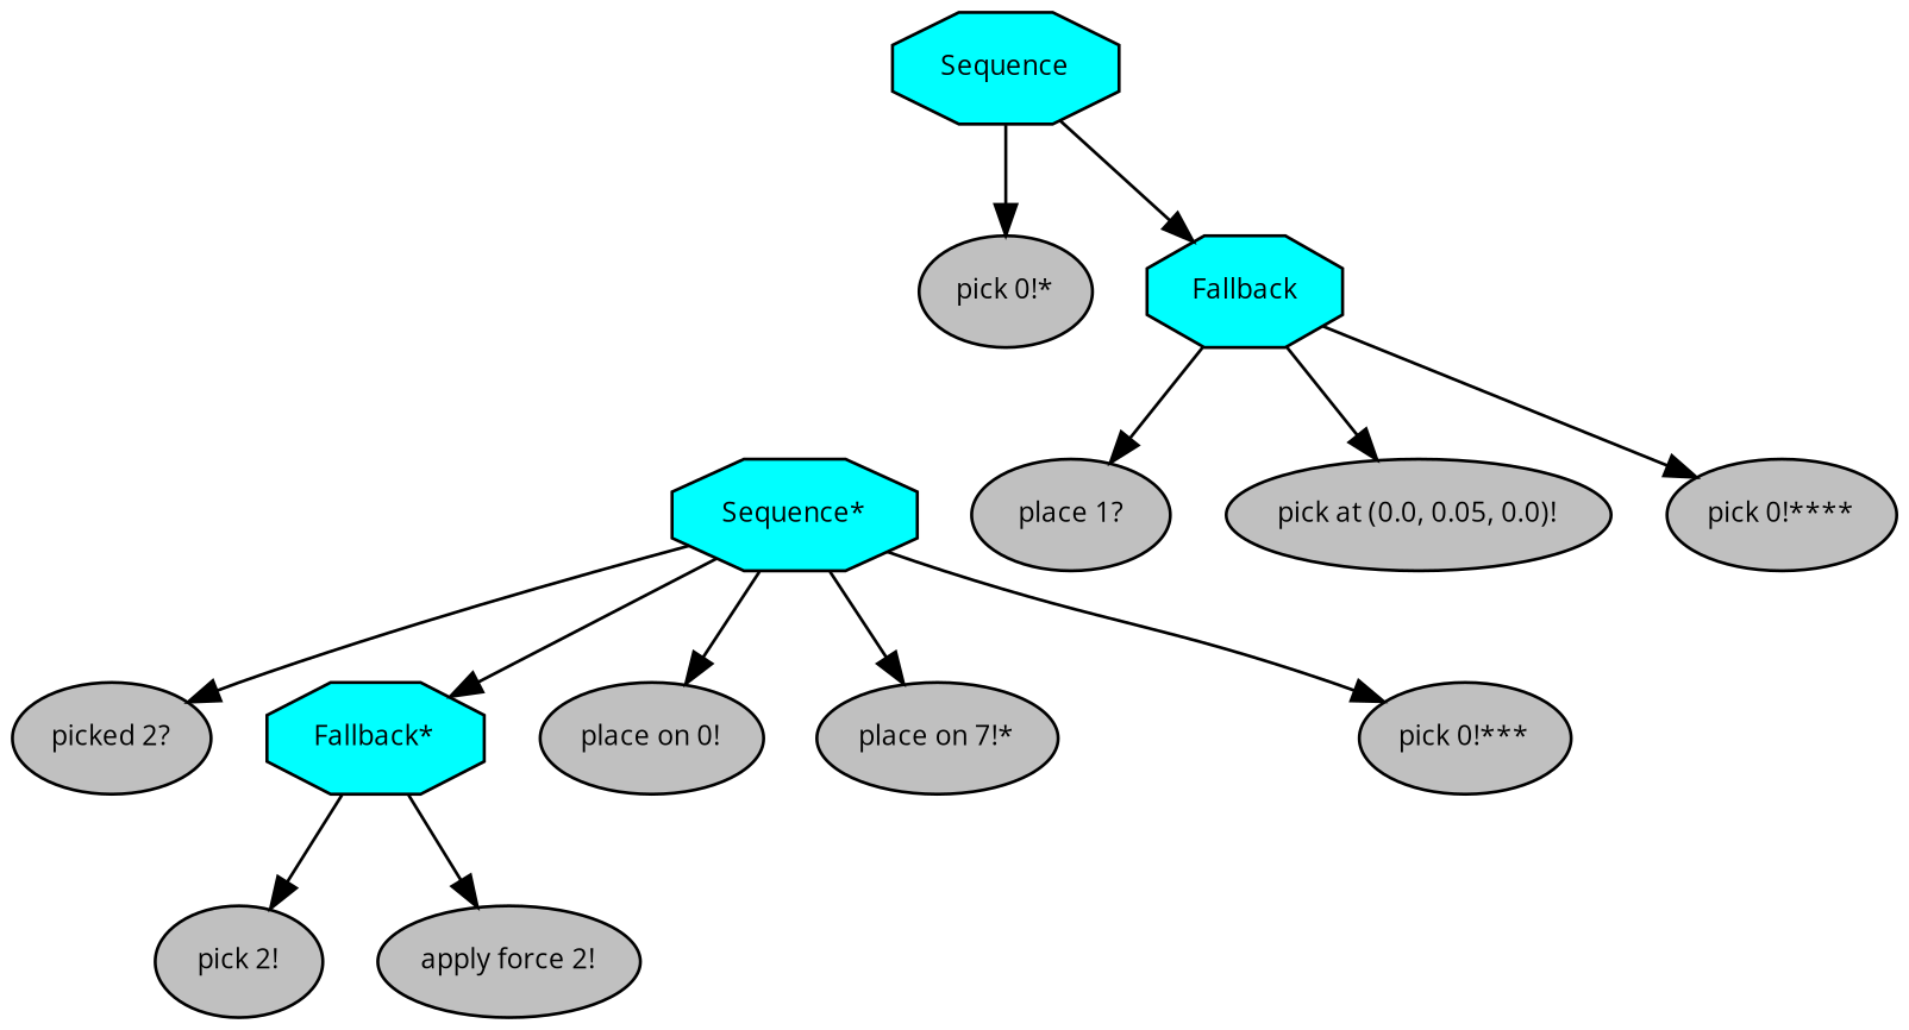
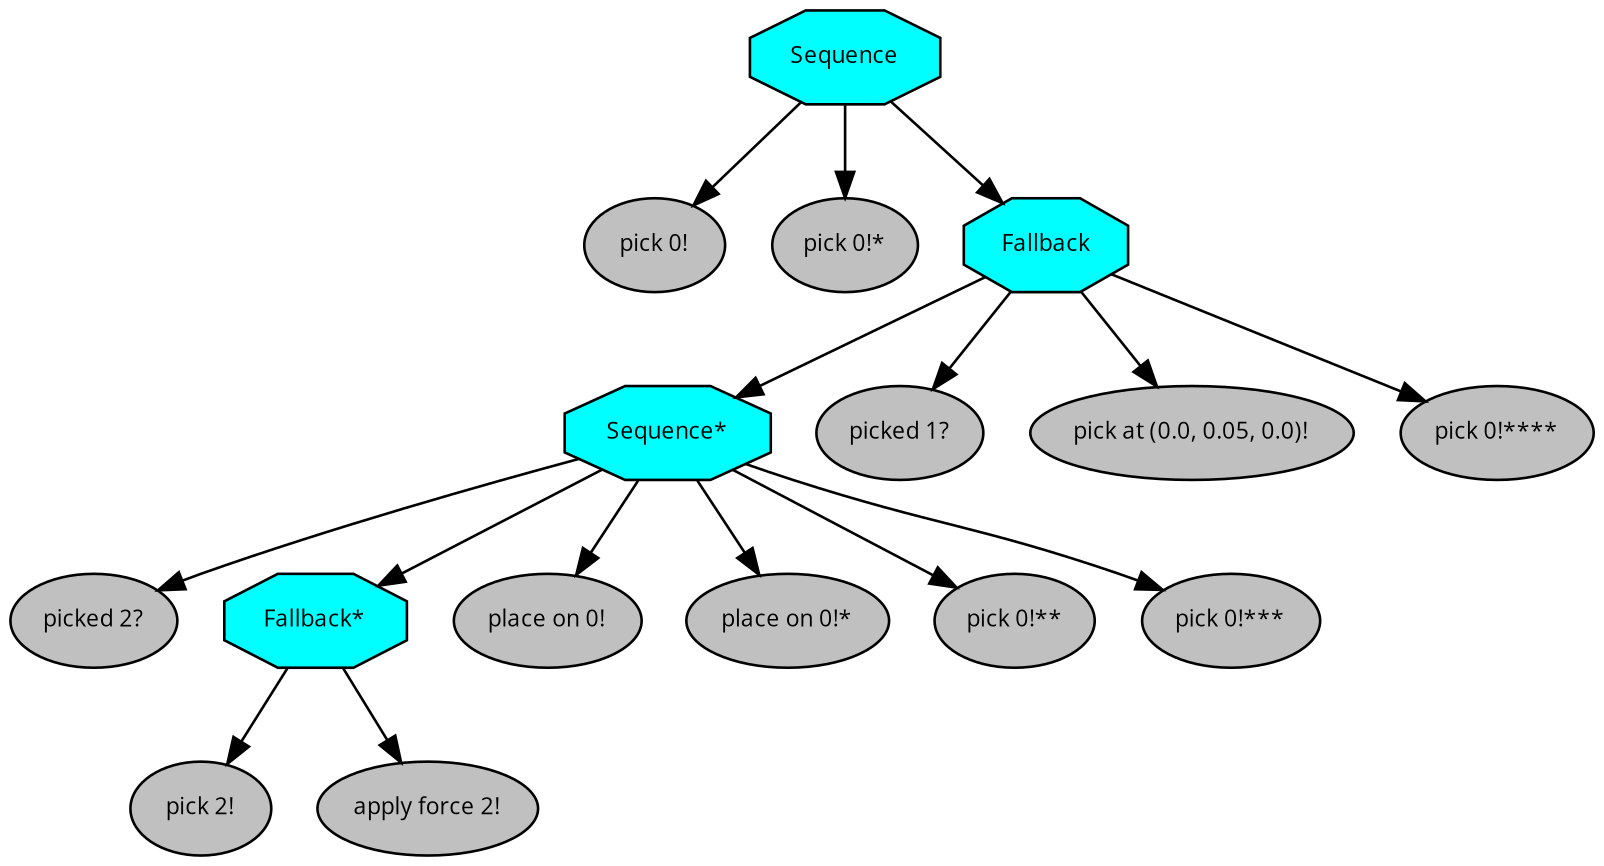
  digraph {
    fontname="Open Sans"
    ordering=out
    node [fillcolor=gray fontcolor=black fontname="Open Sans" fontsize=9 shape=ellipse style=filled]
    edge [fontname="Open Sans"]
    n1 [fillcolor=cyan label=Sequence shape=octagon]
+   n2 [label="pick 0!"]
    n3 [label="pick 0!*"]
    n4 [fillcolor=cyan label=Fallback shape=octagon]
    n5 [fillcolor=cyan label="Sequence*" shape=octagon]
-   n6 [label="place 1?"]
+   n6 [label="picked 1?"]
    n7 [label="pick at (0.0, 0.05, 0.0)!"]
    n8 [label="pick 0!****"]
    n9 [label="picked 2?"]
    n10 [fillcolor=cyan label="Fallback*" shape=octagon]
    n11 [label="place on 0!"]
-   n12 [label="place on 7!*"]
+   n12 [label="place on 0!*"]
+   n13 [label="pick 0!**"]
    n14 [label="pick 0!***"]
    n15 [label="pick 2!"]
    n16 [label="apply force 2!"]
+   n1 -> n2
    n1 -> n3
    n1 -> n4
+   n4 -> n5
    n4 -> n6
    n4 -> n7
    n4 -> n8
    n5 -> n9
    n5 -> n10
    n5 -> n11
    n5 -> n12
+   n5 -> n13
    n5 -> n14
    n10 -> n15
    n10 -> n16
  }
